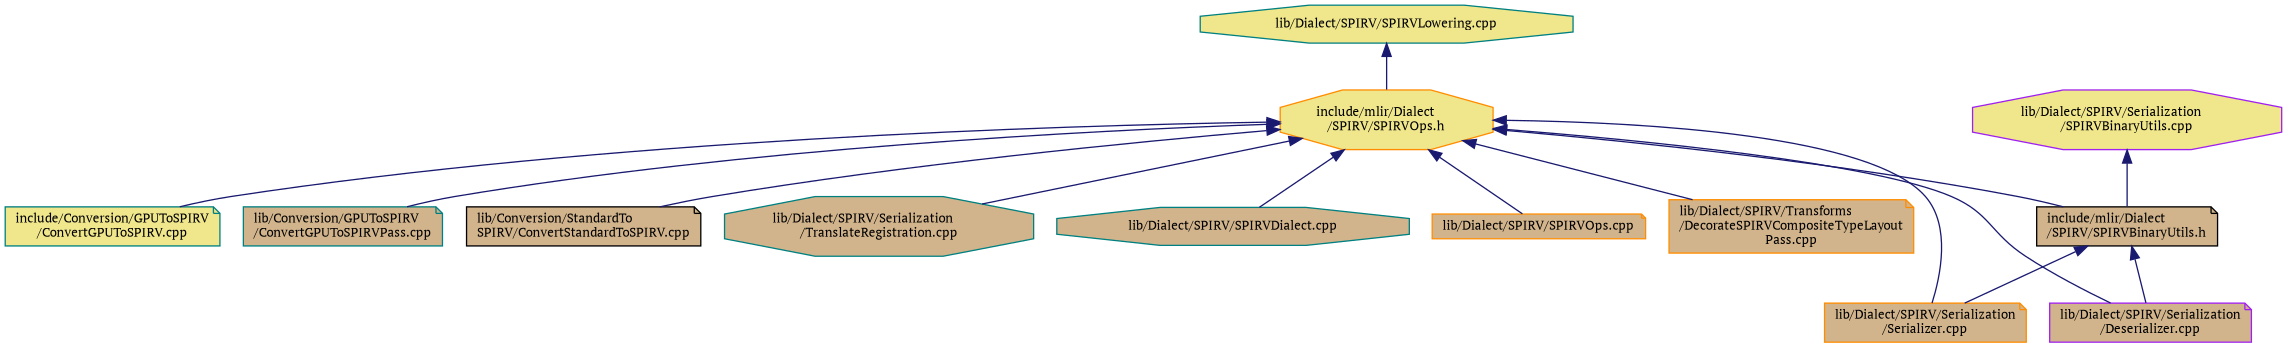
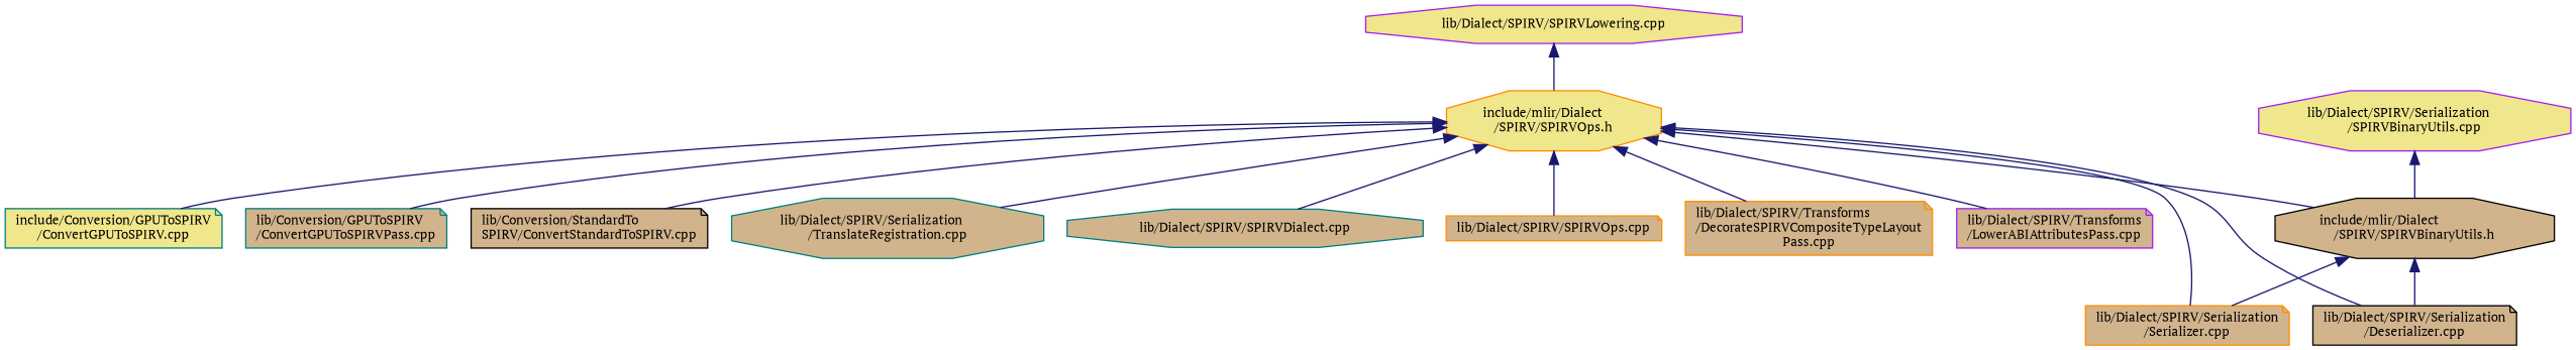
  digraph {
    fontname="PT Serif"
    node [color=teal fillcolor=tan fontname="PT Serif" fontsize=10 shape=note style=filled]
    edge [color=midnightblue dir=back fontname="PT Serif" fontsize=10 labelfontname=Helvetica labelfontsize=10 style=solid]
    n1 [color=darkorange fillcolor=khaki fontcolor=black height=0.2 label="include/mlir/Dialect\l/SPIRV/SPIRVOps.h" shape=octagon width=0.4]
-   n2 [color=black height=0.2 label="include/mlir/Dialect\l/SPIRV/SPIRVBinaryUtils.h" width=0.4]
-   n3 [color=purple height=0.2 label="lib/Dialect/SPIRV/Serialization\l/Deserializer.cpp" width=0.4]
+   n2 [color=black height=0.2 label="include/mlir/Dialect\l/SPIRV/SPIRVBinaryUtils.h" shape=octagon width=0.4]
+   n3 [color=black height=0.2 label="lib/Dialect/SPIRV/Serialization\l/Deserializer.cpp" width=0.4]
    n4 [color=darkorange height=0.2 label="lib/Dialect/SPIRV/Serialization\l/Serializer.cpp" width=0.4]
    n5 [fillcolor=khaki height=0.2 label="include/Conversion/GPUToSPIRV\l/ConvertGPUToSPIRV.cpp" width=0.4]
    n6 [height=0.2 label="lib/Conversion/GPUToSPIRV\l/ConvertGPUToSPIRVPass.cpp" width=0.4]
    n7 [color=black height=0.2 label="lib/Conversion/StandardTo\lSPIRV/ConvertStandardToSPIRV.cpp" width=0.4]
    n8 [height=0.2 label="lib/Dialect/SPIRV/Serialization\l/TranslateRegistration.cpp" shape=octagon width=0.4]
    n9 [height=0.2 label="lib/Dialect/SPIRV/SPIRVDialect.cpp" shape=octagon width=0.4]
    n10 [color=darkorange height=0.2 label="lib/Dialect/SPIRV/SPIRVOps.cpp" width=0.4]
    n11 [color=darkorange height=0.2 label="lib/Dialect/SPIRV/Transforms\l/DecorateSPIRVCompositeTypeLayout\lPass.cpp" width=0.4]
-   n13 [fillcolor=khaki height=0.2 label="lib/Dialect/SPIRV/SPIRVLowering.cpp" shape=octagon width=0.4]
+   n12 [color=purple height=0.2 label="lib/Dialect/SPIRV/Transforms\l/LowerABIAttributesPass.cpp" width=0.4]
+   n13 [color=purple fillcolor=khaki height=0.2 label="lib/Dialect/SPIRV/SPIRVLowering.cpp" shape=octagon width=0.4]
    n14 [color=purple fillcolor=khaki height=0.2 label="lib/Dialect/SPIRV/Serialization\l/SPIRVBinaryUtils.cpp" shape=octagon width=0.4]
    n1 -> n2
    n1 -> n3
    n1 -> n4
    n1 -> n5
    n1 -> n6
    n1 -> n7
    n1 -> n8
    n1 -> n9
    n1 -> n10
    n1 -> n11
+   n1 -> n12
    n2 -> n3
    n2 -> n4
    n13 -> n1
    n14 -> n2
  }
